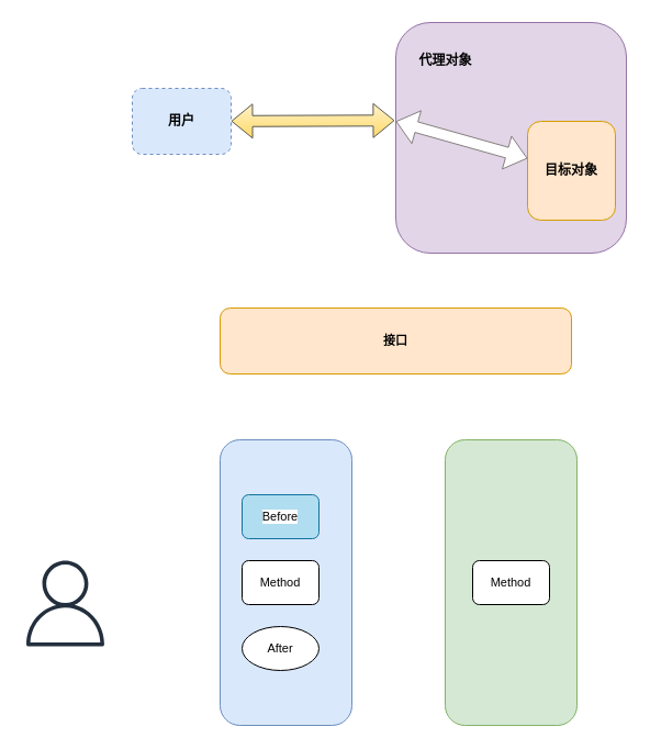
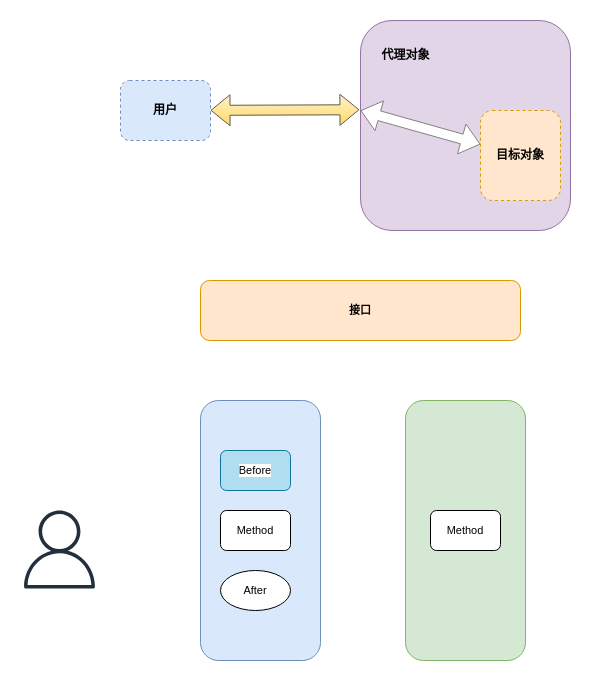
  <mxCell id="0" />
  <mxCell id="1" parent="0" />
  <mxCell id="2" value="&lt;b&gt;用户&lt;/b&gt;" style="rounded=1;whiteSpace=wrap;html=1;fillColor=#dae8fc;strokeColor=#6c8ebf;dashed=1;" vertex="1" parent="1"><mxGeometry x="120" y="80" width="90" height="60" as="geometry" /></mxCell>
  <mxCell id="3" value="&lt;p style=&quot;line-height: 100%;&quot;&gt;&lt;br&gt;&lt;/p&gt;" style="whiteSpace=wrap;html=1;aspect=fixed;align=left;fillColor=#e1d5e7;strokeColor=#9673a6;rounded=1;" vertex="1" parent="1"><mxGeometry x="360" y="20" width="210" height="210" as="geometry" /></mxCell>
  <mxCell id="4" style="rounded=0;orthogonalLoop=1;jettySize=auto;html=1;shape=flexArrow;startArrow=block;strokeWidth=1;strokeColor=#888181;fillColor=default;endSize=6;gradientColor=none;arcSize=20;" edge="1" parent="1" source="5"><mxGeometry relative="1" as="geometry"><mxPoint x="360" y="110" as="targetPoint" /></mxGeometry></mxCell>
- <mxCell id="5" value="&lt;b&gt;目标对象&lt;/b&gt;" style="rounded=1;whiteSpace=wrap;html=1;fillColor=#ffe6cc;strokeColor=#d79b00;" vertex="1" parent="1"><mxGeometry x="480" y="110" width="80" height="90" as="geometry" /></mxCell>
+ <mxCell id="5" value="&lt;b&gt;目标对象&lt;/b&gt;" style="rounded=1;whiteSpace=wrap;html=1;fillColor=#ffe6cc;strokeColor=#d79b00;dashed=1;" vertex="1" parent="1"><mxGeometry x="480" y="110" width="80" height="90" as="geometry" /></mxCell>
  <mxCell id="6" value="&lt;b&gt;代理对象&lt;/b&gt;" style="text;html=1;align=center;verticalAlign=middle;resizable=0;points=[];autosize=1;strokeColor=none;fillColor=none;" vertex="1" parent="1"><mxGeometry x="370" y="40" width="70" height="30" as="geometry" /></mxCell>
  <mxCell id="7" style="rounded=0;orthogonalLoop=1;jettySize=auto;html=1;entryX=-0.005;entryY=0.425;entryDx=0;entryDy=0;entryPerimeter=0;shape=flexArrow;shadow=0;endArrow=block;startArrow=block;fillColor=#fff2cc;strokeColor=#5d5a51;gradientColor=#ffd966;" edge="1" parent="1" source="2" target="3"><mxGeometry relative="1" as="geometry" /></mxCell>
  <mxCell id="8" value="" style="sketch=0;outlineConnect=0;fontColor=#232F3E;gradientColor=none;fillColor=#232F3D;strokeColor=none;dashed=0;verticalLabelPosition=bottom;verticalAlign=top;align=center;html=1;fontSize=12;fontStyle=0;aspect=fixed;pointerEvents=1;shape=mxgraph.aws4.user;fontFamily=Helvetica;labelBackgroundColor=default;" vertex="1" parent="1"><mxGeometry x="20" y="510" width="78" height="78" as="geometry" /></mxCell>
  <mxCell id="9" value="" style="rounded=1;whiteSpace=wrap;html=1;fontFamily=Helvetica;fontSize=11;labelBackgroundColor=default;fillColor=#dae8fc;strokeColor=#6c8ebf;" vertex="1" parent="1"><mxGeometry x="200" y="400" width="120" height="260" as="geometry" /></mxCell>
  <mxCell id="10" value="Before" style="rounded=1;whiteSpace=wrap;html=1;fontFamily=Helvetica;fontSize=11;labelBackgroundColor=default;fillColor=#b1ddf0;strokeColor=#10739e;arcSize=15;fillStyle=auto;" vertex="1" parent="1"><mxGeometry x="220" y="450" width="70" height="40" as="geometry" /></mxCell>
  <mxCell id="11" value="Method" style="rounded=1;whiteSpace=wrap;html=1;fontFamily=Helvetica;fontSize=11;fontColor=default;labelBackgroundColor=default;" vertex="1" parent="1"><mxGeometry x="220" y="510" width="70" height="40" as="geometry" /></mxCell>
  <mxCell id="12" value="After" style="ellipse;whiteSpace=wrap;html=1;fontFamily=Helvetica;fontSize=11;fontColor=default;labelBackgroundColor=default;" vertex="1" parent="1"><mxGeometry x="220" y="570" width="70" height="40" as="geometry" /></mxCell>
  <mxCell id="13" value="" style="rounded=1;whiteSpace=wrap;html=1;fontFamily=Helvetica;fontSize=11;labelBackgroundColor=default;fillColor=#d5e8d4;strokeColor=#82b366;" vertex="1" parent="1"><mxGeometry x="405" y="400" width="120" height="260" as="geometry" /></mxCell>
  <mxCell id="14" value="Method" style="rounded=1;whiteSpace=wrap;html=1;fontFamily=Helvetica;fontSize=11;fontColor=default;labelBackgroundColor=default;" vertex="1" parent="1"><mxGeometry x="430" y="510" width="70" height="40" as="geometry" /></mxCell>
  <mxCell id="15" value="&lt;b&gt;接口&lt;/b&gt;" style="rounded=1;whiteSpace=wrap;html=1;fontFamily=Helvetica;fontSize=11;labelBackgroundColor=#ffe6cc;fillColor=#ffe6cc;strokeColor=#d79b00;" vertex="1" parent="1"><mxGeometry x="200" y="280" width="320" height="60" as="geometry" /></mxCell>
